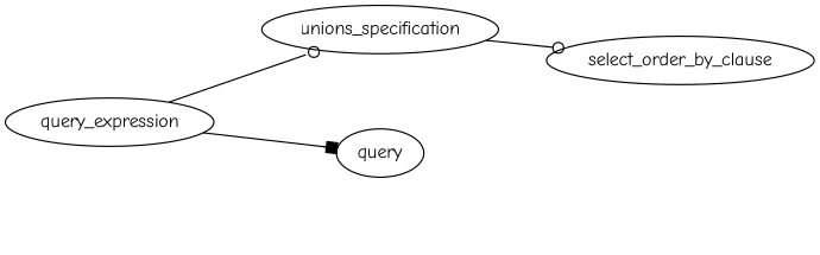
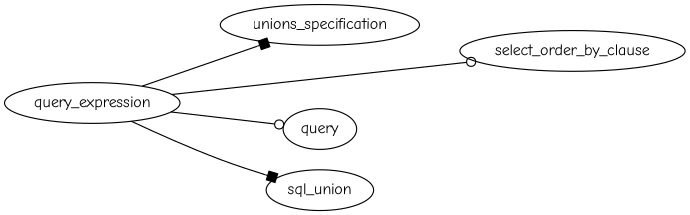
  digraph {
    fontname="Comic Neue"
    rankdir=LR
    node [fontname="Comic Neue"]
    edge [arrowhead=box fontname="Comic Neue"]
    n1 [label=unions_specification]
    query_expression
    select_order_by_clause
    n4 [label=query]
-   query_expression -> n1 [arrowhead=odot]
-   n1 -> select_order_by_clause [arrowhead=odot]
-   query_expression -> n4
+   sql_union
+   query_expression -> n1
+   query_expression -> select_order_by_clause [arrowhead=odot]
+   query_expression -> n4 [arrowhead=odot]
+   query_expression -> sql_union
  }
